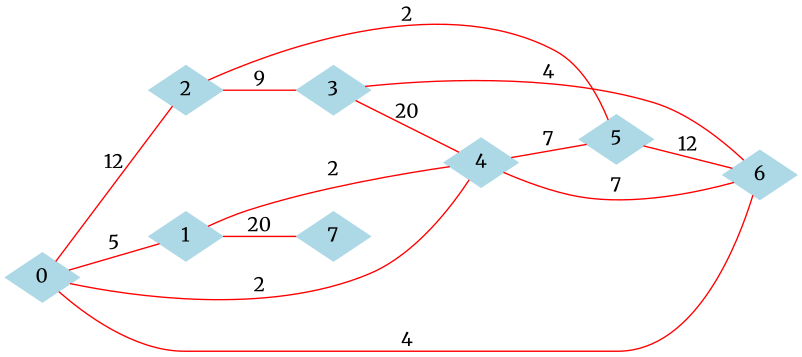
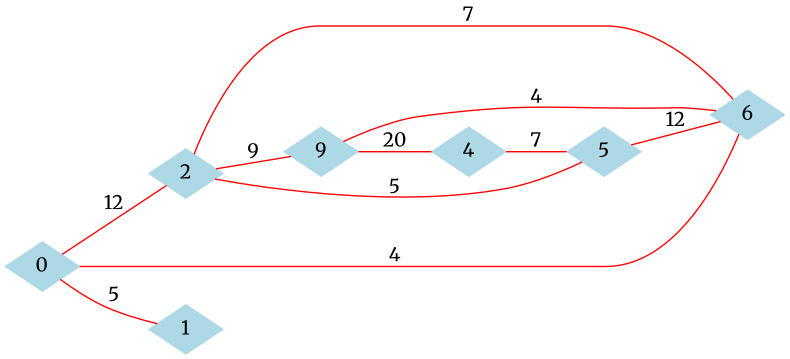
  graph {
    fontname=Merriweather
    rankdir=LR
    node [color=lightblue fontname=Merriweather shape=diamond style=filled]
    edge [color=red fontname=Merriweather]
-   3
+   3 [label=9]
    6
    4
    5
    0
    2
    1
-   7
    3 -- 6 [label=4]
    3 -- 4 [label=20]
-   4 -- 6 [label=7]
+   2 -- 6 [label=7]
    4 -- 5 [label=7]
    5 -- 6 [label=12]
    0 -- 6 [label=4]
-   0 -- 4 [label=2]
    0 -- 2 [label=12]
    0 -- 1 [label=5]
    2 -- 3 [label=9]
-   2 -- 5 [label=2]
-   1 -- 4 [label=2]
-   1 -- 7 [label=20]
+   2 -- 5 [label=5]
  }
